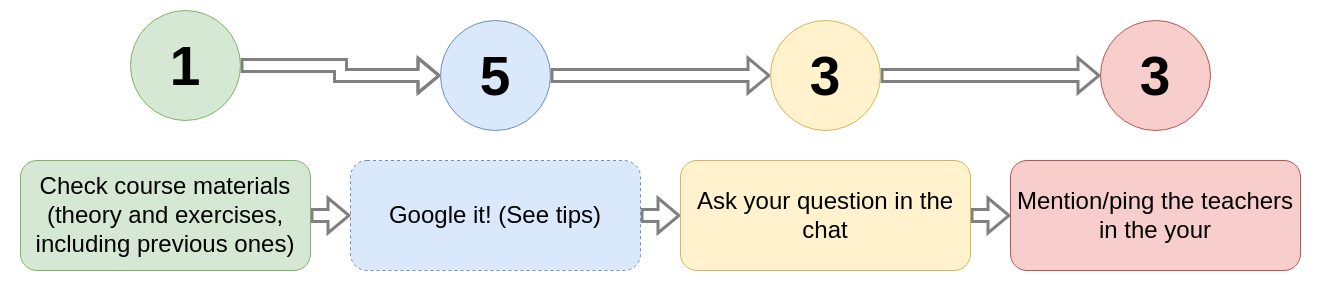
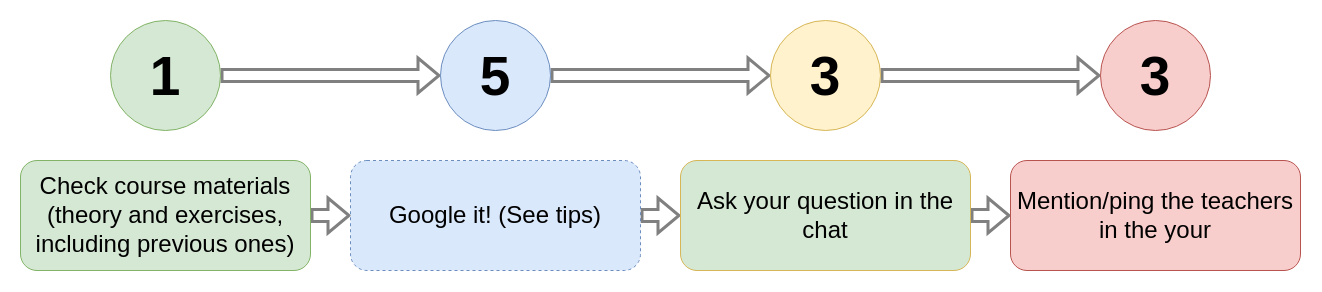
  <mxCell id="0" />
  <mxCell id="1" parent="0" />
  <mxCell id="2" style="edgeStyle=orthogonalEdgeStyle;rounded=0;orthogonalLoop=1;jettySize=auto;html=1;exitX=1;exitY=0.5;exitDx=0;exitDy=0;entryX=0;entryY=0.5;entryDx=0;entryDy=0;shape=flexArrow;strokeWidth=3;strokeColor=#808080;" edge="1" parent="1" source="3" target="9"><mxGeometry relative="1" as="geometry" /></mxCell>
  <mxCell id="3" value="&lt;font style=&quot;font-size: 24px;&quot;&gt;Check course materials (theory and exercises, including previous ones)&lt;br&gt;&lt;/font&gt;" style="rounded=1;whiteSpace=wrap;html=1;fillColor=#d5e8d4;strokeColor=#82b366;" vertex="1" parent="1"><mxGeometry x="20" y="160" width="290" height="110" as="geometry" /></mxCell>
  <mxCell id="4" style="edgeStyle=orthogonalEdgeStyle;rounded=0;orthogonalLoop=1;jettySize=auto;html=1;exitX=1;exitY=0.5;exitDx=0;exitDy=0;entryX=0;entryY=0.5;entryDx=0;entryDy=0;strokeWidth=3;shape=flexArrow;strokeColor=#808080;" edge="1" parent="1" source="5" target="7"><mxGeometry relative="1" as="geometry" /></mxCell>
- <mxCell id="5" value="&lt;b&gt;&lt;font style=&quot;font-size: 55px;&quot;&gt;&lt;font style=&quot;font-size: 55px;&quot;&gt;1&lt;/font&gt;&lt;/font&gt;&lt;/b&gt;" style="ellipse;whiteSpace=wrap;html=1;aspect=fixed;fillColor=#d5e8d4;strokeColor=#82b366;" vertex="1" parent="1"><mxGeometry x="130" y="10" width="110" height="110" as="geometry" /></mxCell>
+ <mxCell id="5" value="&lt;b&gt;&lt;font style=&quot;font-size: 55px;&quot;&gt;&lt;font style=&quot;font-size: 55px;&quot;&gt;1&lt;/font&gt;&lt;/font&gt;&lt;/b&gt;" style="ellipse;whiteSpace=wrap;html=1;aspect=fixed;fillColor=#d5e8d4;strokeColor=#82b366;" vertex="1" parent="1"><mxGeometry x="110" y="20" width="110" height="110" as="geometry" /></mxCell>
  <mxCell id="6" style="edgeStyle=orthogonalEdgeStyle;rounded=0;orthogonalLoop=1;jettySize=auto;html=1;exitX=1;exitY=0.5;exitDx=0;exitDy=0;entryX=0;entryY=0.5;entryDx=0;entryDy=0;strokeWidth=3;shape=flexArrow;strokeColor=#808080;" edge="1" parent="1" source="7" target="11"><mxGeometry relative="1" as="geometry" /></mxCell>
  <mxCell id="7" value="&lt;font style=&quot;font-size: 55px;&quot;&gt;&lt;b&gt;&lt;font style=&quot;font-size: 55px;&quot;&gt;5&lt;/font&gt;&lt;/b&gt;&lt;/font&gt;" style="ellipse;whiteSpace=wrap;html=1;aspect=fixed;fillColor=#dae8fc;strokeColor=#6c8ebf;" vertex="1" parent="1"><mxGeometry x="440" y="20" width="110" height="110" as="geometry" /></mxCell>
  <mxCell id="8" style="edgeStyle=orthogonalEdgeStyle;rounded=0;orthogonalLoop=1;jettySize=auto;html=1;exitX=1;exitY=0.5;exitDx=0;exitDy=0;entryX=0;entryY=0.5;entryDx=0;entryDy=0;shape=flexArrow;strokeColor=#808080;strokeWidth=3;" edge="1" parent="1" source="9" target="13"><mxGeometry relative="1" as="geometry" /></mxCell>
  <mxCell id="9" value="&lt;font style=&quot;font-size: 24px;&quot;&gt;Google it! (See tips)&lt;br&gt;&lt;/font&gt;" style="rounded=1;whiteSpace=wrap;html=1;fillColor=#dae8fc;strokeColor=#6c8ebf;dashed=1;" vertex="1" parent="1"><mxGeometry x="350" y="160" width="290" height="110" as="geometry" /></mxCell>
  <mxCell id="10" style="edgeStyle=orthogonalEdgeStyle;rounded=0;orthogonalLoop=1;jettySize=auto;html=1;exitX=1;exitY=0.5;exitDx=0;exitDy=0;entryX=0;entryY=0.5;entryDx=0;entryDy=0;strokeWidth=3;shape=flexArrow;strokeColor=#808080;" edge="1" parent="1" source="11" target="14"><mxGeometry relative="1" as="geometry" /></mxCell>
  <mxCell id="11" value="&lt;font style=&quot;font-size: 55px;&quot;&gt;&lt;b&gt;&lt;font style=&quot;font-size: 55px;&quot;&gt;3&lt;/font&gt;&lt;/b&gt;&lt;/font&gt;" style="ellipse;whiteSpace=wrap;html=1;aspect=fixed;fillColor=#fff2cc;strokeColor=#d6b656;" vertex="1" parent="1"><mxGeometry x="770" y="20" width="110" height="110" as="geometry" /></mxCell>
  <mxCell id="12" style="edgeStyle=orthogonalEdgeStyle;rounded=0;orthogonalLoop=1;jettySize=auto;html=1;exitX=1;exitY=0.5;exitDx=0;exitDy=0;entryX=0;entryY=0.5;entryDx=0;entryDy=0;shape=flexArrow;strokeWidth=3;strokeColor=#808080;" edge="1" parent="1" source="13" target="15"><mxGeometry relative="1" as="geometry" /></mxCell>
- <mxCell id="13" value="&lt;font style=&quot;font-size: 24px;&quot;&gt;Ask your question in the chat&lt;br&gt;&lt;/font&gt;" style="rounded=1;whiteSpace=wrap;html=1;fillColor=#fff2cc;strokeColor=#d6b656;" vertex="1" parent="1"><mxGeometry x="680" y="160" width="290" height="110" as="geometry" /></mxCell>
+ <mxCell id="13" value="&lt;font style=&quot;font-size: 24px;&quot;&gt;Ask your question in the chat&lt;br&gt;&lt;/font&gt;" style="rounded=1;whiteSpace=wrap;html=1;fillColor=#d5e8d4;strokeColor=#d6b656;" vertex="1" parent="1"><mxGeometry x="680" y="160" width="290" height="110" as="geometry" /></mxCell>
  <mxCell id="14" value="&lt;font style=&quot;font-size: 55px;&quot;&gt;&lt;b&gt;&lt;font style=&quot;font-size: 55px;&quot;&gt;3&lt;/font&gt;&lt;/b&gt;&lt;/font&gt;" style="ellipse;whiteSpace=wrap;html=1;aspect=fixed;fillColor=#f8cecc;strokeColor=#b85450;" vertex="1" parent="1"><mxGeometry x="1100" y="20" width="110" height="110" as="geometry" /></mxCell>
  <mxCell id="15" value="&lt;font style=&quot;font-size: 24px;&quot;&gt;Mention/ping the teachers in the your&lt;br&gt;&lt;/font&gt;" style="rounded=1;whiteSpace=wrap;html=1;fillColor=#f8cecc;strokeColor=#b85450;" vertex="1" parent="1"><mxGeometry x="1010" y="160" width="290" height="110" as="geometry" /></mxCell>
